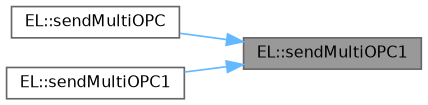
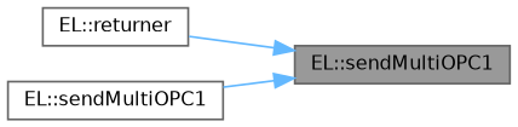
  digraph {
    rankdir=RL
    node [color=grey40 fillcolor=white fontname=Helvetica fontsize=10 shape=box style=filled]
    edge [color=steelblue1 dir=back fontname=Helvetica fontsize=10 labelfontname=Helvetica labelfontsize=10 style=solid]
    n1 [color=gray40 fillcolor=grey60 fontcolor=black height=0.2 label="EL::sendMultiOPC1" width=0.4]
-   n2 [height=0.2 label="EL::sendMultiOPC" width=0.4]
+   n2 [height=0.2 label="EL::returner" width=0.4]
    n3 [height=0.2 label="EL::sendMultiOPC1" width=0.4]
    n1 -> n2
    n1 -> n3
  }
